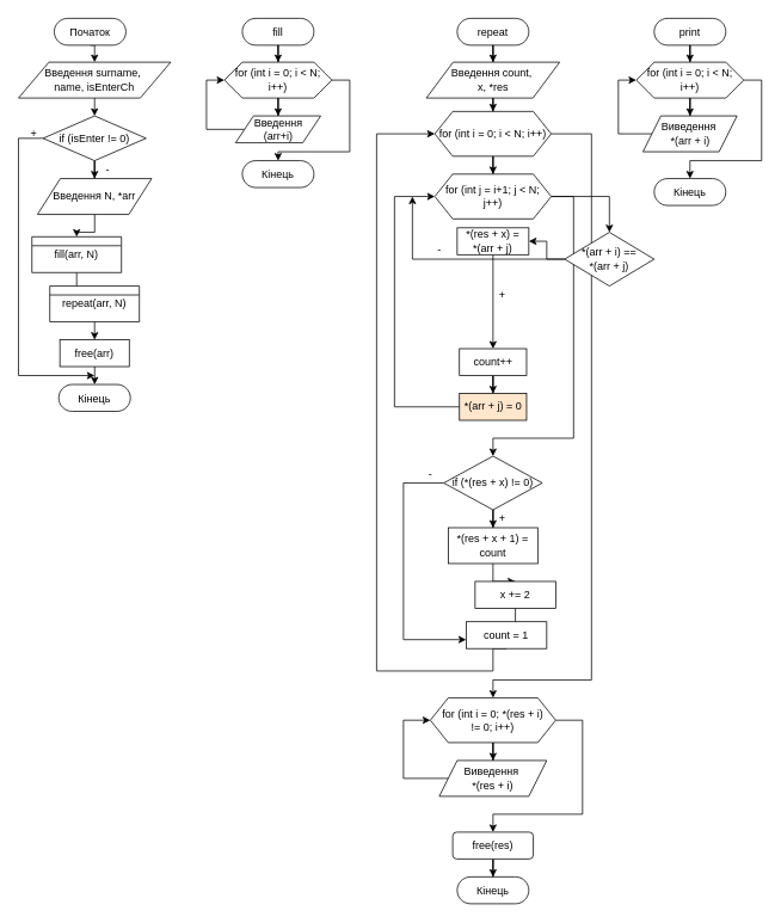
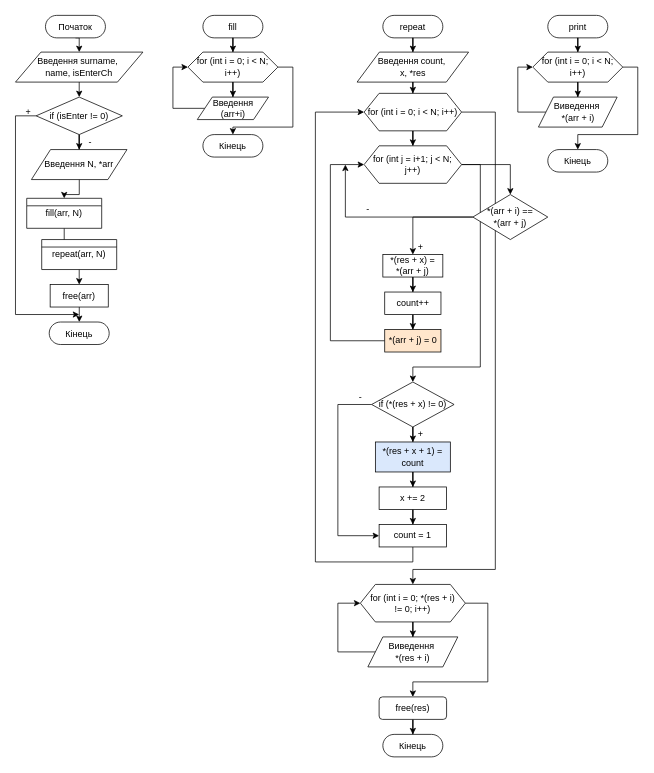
  <mxCell id="0" />
  <mxCell id="1" parent="0" />
  <mxCell id="2" value="" style="edgeStyle=orthogonalEdgeStyle;rounded=0;orthogonalLoop=1;jettySize=auto;exitX=0.5;exitY=0.5;exitDx=0;exitDy=15;exitPerimeter=0;entryX=0.5;entryY=0;entryDx=0;entryDy=0;" edge="1" parent="1" source="3" target="5"><mxGeometry relative="1" as="geometry" /></mxCell>
  <mxCell id="3" value="Початок" style="dashed=0;whitespace=wrap;shape=mxgraph.dfd.start;" vertex="1" parent="1"><mxGeometry x="60" y="20" width="80" height="30" as="geometry" /></mxCell>
  <mxCell id="4" value="" style="edgeStyle=orthogonalEdgeStyle;rounded=0;orthogonalLoop=1;jettySize=auto;exitX=0.5;exitY=1;exitDx=0;exitDy=0;entryX=0.5;entryY=0;entryDx=0;entryDy=0;" edge="1" parent="1" source="5" target="8"><mxGeometry relative="1" as="geometry" /></mxCell>
  <mxCell id="5" value="Введення surname, &#10;name, isEnterCh" style="shape=parallelogram;perimeter=parallelogramPerimeter;whiteSpace=wrap;dashed=0;" vertex="1" parent="1"><mxGeometry x="20" y="69" width="170" height="40" as="geometry" /></mxCell>
  <mxCell id="6" value="" style="edgeStyle=orthogonalEdgeStyle;rounded=0;orthogonalLoop=1;jettySize=auto;entryX=0.5;entryY=0;entryDx=0;entryDy=0;" edge="1" parent="1" source="8" target="10"><mxGeometry relative="1" as="geometry"><mxPoint x="105" y="199" as="targetPoint" /></mxGeometry></mxCell>
  <mxCell id="7" value="" style="edgeStyle=orthogonalEdgeStyle;rounded=0;orthogonalLoop=1;jettySize=auto;" edge="1" parent="1" source="8"><mxGeometry relative="1" as="geometry"><mxPoint x="105" y="419" as="targetPoint" /><Array as="points"><mxPoint x="20" y="154" /></Array></mxGeometry></mxCell>
  <mxCell id="8" value="if (isEnter != 0)" style="shape=rhombus;dashed=0;whitespace=wrap;perimeter=rhombusPerimeter;" vertex="1" parent="1"><mxGeometry x="47.5" y="129" width="115" height="50" as="geometry" /></mxCell>
  <mxCell id="9" value="" style="edgeStyle=orthogonalEdgeStyle;rounded=0;orthogonalLoop=1;jettySize=auto;entryX=0.5;entryY=0;entryDx=0;entryDy=0;" edge="1" parent="1" source="10" target="12"><mxGeometry relative="1" as="geometry"><mxPoint x="105" y="259" as="targetPoint" /></mxGeometry></mxCell>
  <mxCell id="10" value="Введення N, *arr" style="shape=parallelogram;perimeter=parallelogramPerimeter;whiteSpace=wrap;dashed=0;" vertex="1" parent="1"><mxGeometry x="41.25" y="199" width="127.5" height="40" as="geometry" /></mxCell>
  <mxCell id="11" value="" style="edgeStyle=orthogonalEdgeStyle;rounded=0;orthogonalLoop=1;jettySize=auto;" edge="1" parent="1" source="12" target="14"><mxGeometry relative="1" as="geometry"><mxPoint x="105" y="319" as="targetPoint" /></mxGeometry></mxCell>
  <mxCell id="12" value="&#10;&#10;fill(arr, N)" style="swimlane;fontStyle=0;childLayout=stackLayout;horizontal=1;startSize=10;fillColor=#ffffff;horizontalStack=0;resizeParent=1;resizeParentMax=0;resizeLast=0;collapsible=0;marginBottom=0;swimlaneFillColor=#ffffff;" vertex="1" parent="1"><mxGeometry x="35" y="264" width="100" height="40" as="geometry" /></mxCell>
  <mxCell id="13" value="" style="edgeStyle=orthogonalEdgeStyle;rounded=0;orthogonalLoop=1;jettySize=auto;" edge="1" parent="1" source="14" target="16"><mxGeometry relative="1" as="geometry"><mxPoint x="105" y="379" as="targetPoint" /></mxGeometry></mxCell>
  <mxCell id="14" value="&#10;&#10;repeat(arr, N)" style="swimlane;fontStyle=0;childLayout=stackLayout;horizontal=1;startSize=10;fillColor=#ffffff;horizontalStack=0;resizeParent=1;resizeParentMax=0;resizeLast=0;collapsible=0;marginBottom=0;swimlaneFillColor=#ffffff;" vertex="1" parent="1"><mxGeometry x="55" y="319" width="100" height="40" as="geometry" /></mxCell>
  <mxCell id="15" value="" style="edgeStyle=orthogonalEdgeStyle;rounded=0;orthogonalLoop=1;jettySize=auto;" edge="1" parent="1" source="16" target="17"><mxGeometry relative="1" as="geometry"><mxPoint x="105" y="429" as="targetPoint" /></mxGeometry></mxCell>
  <mxCell id="16" value="free(arr)" style="dashed=0;whitespace=wrap;" vertex="1" parent="1"><mxGeometry x="66.25" y="379" width="77.5" height="30" as="geometry" /></mxCell>
  <mxCell id="17" value="Кінець" style="dashed=0;whitespace=wrap;shape=mxgraph.dfd.start;" vertex="1" parent="1"><mxGeometry x="65" y="429" width="80" height="30" as="geometry" /></mxCell>
  <mxCell id="18" value="-" style="text;align=center;verticalAlign=middle;resizable=0;points=[];autosize=1;" vertex="1" parent="1"><mxGeometry x="110" y="179" width="20" height="20" as="geometry" /></mxCell>
  <mxCell id="19" value="+" style="text;align=center;verticalAlign=middle;resizable=0;points=[];autosize=1;" vertex="1" parent="1"><mxGeometry x="27.5" y="139" width="20" height="20" as="geometry" /></mxCell>
  <mxCell id="20" value="" style="edgeStyle=orthogonalEdgeStyle;rounded=0;orthogonalLoop=1;jettySize=auto;" edge="1" parent="1" source="21" target="24"><mxGeometry relative="1" as="geometry"><mxPoint x="310" y="70" as="targetPoint" /></mxGeometry></mxCell>
  <mxCell id="21" value="fill" style="dashed=0;whitespace=wrap;shape=mxgraph.dfd.start;" vertex="1" parent="1"><mxGeometry x="270" y="20" width="80" height="30" as="geometry" /></mxCell>
  <mxCell id="22" value="" style="edgeStyle=orthogonalEdgeStyle;rounded=0;orthogonalLoop=1;jettySize=auto;" edge="1" parent="1" source="24" target="26"><mxGeometry relative="1" as="geometry"><mxPoint x="310" y="139" as="targetPoint" /></mxGeometry></mxCell>
  <mxCell id="23" value="" style="edgeStyle=orthogonalEdgeStyle;rounded=0;orthogonalLoop=1;jettySize=auto;entryX=0.5;entryY=0.5;entryDx=0;entryDy=-15;entryPerimeter=0;" edge="1" parent="1" source="24" target="27"><mxGeometry relative="1" as="geometry"><mxPoint x="390" y="169" as="targetPoint" /><Array as="points"><mxPoint x="390" y="89" /><mxPoint x="390" y="169" /><mxPoint x="310" y="169" /></Array></mxGeometry></mxCell>
  <mxCell id="24" value="for (int i = 0; i &lt; N; i++)" style="shape=hexagon;perimeter=hexagonPerimeter2;whiteSpace=wrap;fixedSize=1;" vertex="1" parent="1"><mxGeometry x="250" y="69" width="120" height="40" as="geometry" /></mxCell>
  <mxCell id="25" value="" style="edgeStyle=orthogonalEdgeStyle;rounded=0;orthogonalLoop=1;jettySize=auto;entryX=0;entryY=0.5;entryDx=0;entryDy=0;" edge="1" parent="1" source="26" target="24"><mxGeometry relative="1" as="geometry"><mxPoint x="230" y="89" as="targetPoint" /><Array as="points"><mxPoint x="230" y="144" /><mxPoint x="230" y="89" /></Array></mxGeometry></mxCell>
  <mxCell id="26" value="Введення &#10;(arr+i)" style="shape=parallelogram;perimeter=parallelogramPerimeter;whiteSpace=wrap;fixedSize=1;" vertex="1" parent="1"><mxGeometry x="262.5" y="129" width="95" height="30" as="geometry" /></mxCell>
  <mxCell id="27" value="Кінець" style="dashed=0;whitespace=wrap;shape=mxgraph.dfd.start;" vertex="1" parent="1"><mxGeometry x="270" y="179" width="80" height="30" as="geometry" /></mxCell>
  <mxCell id="28" value="" style="edgeStyle=orthogonalEdgeStyle;rounded=0;orthogonalLoop=1;jettySize=auto;entryX=0.5;entryY=0;entryDx=0;entryDy=0;" edge="1" parent="1" source="29" target="31"><mxGeometry relative="1" as="geometry"><mxPoint x="550" y="69" as="targetPoint" /></mxGeometry></mxCell>
  <mxCell id="29" value="repeat" style="dashed=0;whitespace=wrap;shape=mxgraph.dfd.start;" vertex="1" parent="1"><mxGeometry x="510" y="20" width="80" height="30" as="geometry" /></mxCell>
  <mxCell id="30" value="" style="edgeStyle=orthogonalEdgeStyle;rounded=0;orthogonalLoop=1;jettySize=auto;" edge="1" parent="1" source="31" target="34"><mxGeometry relative="1" as="geometry"><mxPoint x="550.005" y="129" as="targetPoint" /></mxGeometry></mxCell>
  <mxCell id="31" value="Введення count, &#10;x, *res" style="shape=parallelogram;perimeter=parallelogramPerimeter;whiteSpace=wrap;dashed=0;" vertex="1" parent="1"><mxGeometry x="475.63" y="69" width="148.75" height="40" as="geometry" /></mxCell>
  <mxCell id="32" value="" style="edgeStyle=orthogonalEdgeStyle;rounded=0;orthogonalLoop=1;jettySize=auto;entryX=0.5;entryY=0;entryDx=0;entryDy=0;" edge="1" parent="1" source="34" target="37"><mxGeometry relative="1" as="geometry"><mxPoint x="550" y="189" as="targetPoint" /></mxGeometry></mxCell>
  <mxCell id="33" style="edgeStyle=orthogonalEdgeStyle;rounded=0;orthogonalLoop=1;jettySize=auto;html=0;" edge="1" parent="1" source="34" target="64"><mxGeometry relative="1" as="geometry"><mxPoint x="550" y="779" as="targetPoint" /><Array as="points"><mxPoint x="660" y="149" /><mxPoint x="660" y="759" /><mxPoint x="550" y="759" /></Array></mxGeometry></mxCell>
  <mxCell id="34" value="for (int i = 0; i &lt; N; i++)" style="shape=hexagon;perimeter=hexagonPerimeter2;whiteSpace=wrap;fixedSize=1;" vertex="1" parent="1"><mxGeometry x="485" y="124" width="130" height="50" as="geometry" /></mxCell>
  <mxCell id="35" value="" style="edgeStyle=orthogonalEdgeStyle;rounded=0;orthogonalLoop=1;jettySize=auto;" edge="1" parent="1" source="37" target="40"><mxGeometry relative="1" as="geometry"><mxPoint x="550" y="259" as="targetPoint" /></mxGeometry></mxCell>
  <mxCell id="36" style="edgeStyle=orthogonalEdgeStyle;rounded=0;orthogonalLoop=1;jettySize=auto;html=0;" edge="1" parent="1" source="37" target="51"><mxGeometry relative="1" as="geometry"><mxPoint x="550" y="509" as="targetPoint" /><Array as="points"><mxPoint x="640" y="219" /><mxPoint x="640" y="489" /><mxPoint x="550" y="489" /></Array></mxGeometry></mxCell>
  <mxCell id="37" value="for (int j = i+1; j &lt; N; j++)" style="shape=hexagon;perimeter=hexagonPerimeter2;whiteSpace=wrap;fixedSize=1;" vertex="1" parent="1"><mxGeometry x="485" y="194" width="130" height="50" as="geometry" /></mxCell>
  <mxCell id="38" value="" style="edgeStyle=orthogonalEdgeStyle;rounded=0;orthogonalLoop=1;jettySize=auto;" edge="1" parent="1" source="40" target="42"><mxGeometry relative="1" as="geometry"><mxPoint x="550" y="339" as="targetPoint" /></mxGeometry></mxCell>
  <mxCell id="39" style="edgeStyle=orthogonalEdgeStyle;rounded=0;orthogonalLoop=1;jettySize=auto;html=0;" edge="1" parent="1" source="40"><mxGeometry relative="1" as="geometry"><mxPoint x="460" y="219" as="targetPoint" /><Array as="points"><mxPoint x="460" y="289" /><mxPoint x="460" y="289" /></Array></mxGeometry></mxCell>
  <mxCell id="40" value="*(arr + i) == &#10;*(arr + j)" style="rhombus;whiteSpace=wrap;" vertex="1" parent="1"><mxGeometry x="630" y="259" width="100" height="60" as="geometry" /></mxCell>
  <mxCell id="41" value="" style="edgeStyle=orthogonalEdgeStyle;rounded=0;orthogonalLoop=1;jettySize=auto;entryX=0.5;entryY=0;entryDx=0;entryDy=0;" edge="1" parent="1" source="42" target="44"><mxGeometry relative="1" as="geometry" /></mxCell>
- <mxCell id="42" value="*(res + x) = &#10;*(arr + j)" style="rounded=0;whiteSpace=wrap;" vertex="1" parent="1"><mxGeometry x="510" y="254" width="80" height="30" as="geometry" /></mxCell>
+ <mxCell id="42" value="*(res + x) = &#10;*(arr + j)" style="rounded=0;whiteSpace=wrap;" vertex="1" parent="1"><mxGeometry x="510" y="339" width="80" height="30" as="geometry" /></mxCell>
  <mxCell id="43" value="" style="edgeStyle=orthogonalEdgeStyle;rounded=0;orthogonalLoop=1;jettySize=auto;entryX=0.5;entryY=0;entryDx=0;entryDy=0;" edge="1" parent="1" source="44" target="46"><mxGeometry relative="1" as="geometry" /></mxCell>
  <mxCell id="44" value="count++" style="rounded=0;whiteSpace=wrap;" vertex="1" parent="1"><mxGeometry x="512.5" y="389" width="75" height="30" as="geometry" /></mxCell>
  <mxCell id="45" style="edgeStyle=orthogonalEdgeStyle;rounded=0;orthogonalLoop=1;jettySize=auto;html=0;exitX=0;exitY=0.5;exitDx=0;exitDy=0;entryX=0;entryY=0.5;entryDx=0;entryDy=0;" edge="1" parent="1" source="46" target="37"><mxGeometry relative="1" as="geometry"><mxPoint x="430" y="209" as="targetPoint" /><Array as="points"><mxPoint x="440" y="454" /><mxPoint x="440" y="219" /></Array></mxGeometry></mxCell>
  <mxCell id="46" value="*(arr + j) = 0" style="rounded=0;whiteSpace=wrap;fillColor=#ffe6cc;" vertex="1" parent="1"><mxGeometry x="512.5" y="439" width="75" height="30" as="geometry" /></mxCell>
  <mxCell id="47" value="+&lt;br&gt;" style="text;html=1;align=center;verticalAlign=middle;resizable=0;points=[];autosize=1;" vertex="1" parent="1"><mxGeometry x="550" y="319" width="20" height="20" as="geometry" /></mxCell>
  <mxCell id="48" value="-" style="text;html=1;align=center;verticalAlign=middle;resizable=0;points=[];autosize=1;" vertex="1" parent="1"><mxGeometry x="480" y="269" width="20" height="20" as="geometry" /></mxCell>
  <mxCell id="49" style="edgeStyle=orthogonalEdgeStyle;rounded=0;orthogonalLoop=1;jettySize=auto;html=0;" edge="1" parent="1" source="51" target="53"><mxGeometry relative="1" as="geometry"><mxPoint x="550.005" y="589" as="targetPoint" /></mxGeometry></mxCell>
  <mxCell id="50" style="edgeStyle=orthogonalEdgeStyle;rounded=0;orthogonalLoop=1;jettySize=auto;html=0;" edge="1" parent="1" source="51" target="57"><mxGeometry relative="1" as="geometry"><mxPoint x="450" y="719" as="targetPoint" /><Array as="points"><mxPoint x="450" y="539" /><mxPoint x="450" y="714" /></Array></mxGeometry></mxCell>
  <mxCell id="51" value="if (*(res + x) != 0)" style="rhombus;whiteSpace=wrap;" vertex="1" parent="1"><mxGeometry x="495.01" y="509" width="109.99" height="60" as="geometry" /></mxCell>
  <mxCell id="52" style="edgeStyle=orthogonalEdgeStyle;rounded=0;orthogonalLoop=1;jettySize=auto;html=0;entryX=0.5;entryY=0;entryDx=0;entryDy=0;" edge="1" parent="1" source="53" target="55"><mxGeometry relative="1" as="geometry"><mxPoint x="550" y="649" as="targetPoint" /></mxGeometry></mxCell>
- <mxCell id="53" value="*(res + x + 1) = count" style="rounded=0;whiteSpace=wrap;" vertex="1" parent="1"><mxGeometry x="500" y="589" width="100" height="40" as="geometry" /></mxCell>
+ <mxCell id="53" value="*(res + x + 1) = count" style="rounded=0;whiteSpace=wrap;fillColor=#dae8fc;" vertex="1" parent="1"><mxGeometry x="500" y="589" width="100" height="40" as="geometry" /></mxCell>
  <mxCell id="54" style="edgeStyle=orthogonalEdgeStyle;rounded=0;orthogonalLoop=1;jettySize=auto;html=0;" edge="1" parent="1" source="55" target="57"><mxGeometry relative="1" as="geometry"><mxPoint x="550" y="709" as="targetPoint" /></mxGeometry></mxCell>
- <mxCell id="55" value="x += 2" style="rounded=0;whiteSpace=wrap;" vertex="1" parent="1"><mxGeometry x="530.01" y="649" width="90" height="30" as="geometry" /></mxCell>
+ <mxCell id="55" value="x += 2" style="rounded=0;whiteSpace=wrap;" vertex="1" parent="1"><mxGeometry x="505.01" y="649" width="90" height="30" as="geometry" /></mxCell>
  <mxCell id="56" style="edgeStyle=orthogonalEdgeStyle;rounded=0;orthogonalLoop=1;jettySize=auto;html=0;exitX=0.5;exitY=1;exitDx=0;exitDy=0;entryX=0;entryY=0.5;entryDx=0;entryDy=0;" edge="1" parent="1" source="57" target="34"><mxGeometry relative="1" as="geometry"><mxPoint x="420" y="149" as="targetPoint" /><Array as="points"><mxPoint x="550" y="749" /><mxPoint x="420" y="749" /><mxPoint x="420" y="149" /></Array></mxGeometry></mxCell>
- <mxCell id="57" value="count = 1" style="rounded=0;whiteSpace=wrap;" vertex="1" parent="1"><mxGeometry x="520.01" y="694" width="90" height="30" as="geometry" /></mxCell>
+ <mxCell id="57" value="count = 1" style="rounded=0;whiteSpace=wrap;" vertex="1" parent="1"><mxGeometry x="505.01" y="699" width="90" height="30" as="geometry" /></mxCell>
  <mxCell id="58" value="+" style="text;html=1;align=center;verticalAlign=middle;resizable=0;points=[];autosize=1;" vertex="1" parent="1"><mxGeometry x="550" y="569" width="20" height="20" as="geometry" /></mxCell>
  <mxCell id="59" value="-" style="text;html=1;align=center;verticalAlign=middle;resizable=0;points=[];autosize=1;" vertex="1" parent="1"><mxGeometry x="470" y="519" width="20" height="20" as="geometry" /></mxCell>
  <mxCell id="60" style="edgeStyle=orthogonalEdgeStyle;rounded=0;orthogonalLoop=1;jettySize=auto;html=0;entryX=0;entryY=0.5;entryDx=0;entryDy=0;" edge="1" parent="1" source="61" target="64"><mxGeometry relative="1" as="geometry"><mxPoint x="440" y="809" as="targetPoint" /><Array as="points"><mxPoint x="450" y="869" /><mxPoint x="450" y="804" /></Array></mxGeometry></mxCell>
  <mxCell id="61" value="Виведення &#10;*(res + i)" style="shape=parallelogram;perimeter=parallelogramPerimeter;whiteSpace=wrap;fixedSize=1;" vertex="1" parent="1"><mxGeometry x="490.01" y="849" width="120" height="40" as="geometry" /></mxCell>
  <mxCell id="62" style="edgeStyle=orthogonalEdgeStyle;rounded=0;orthogonalLoop=1;jettySize=auto;html=0;entryX=0.5;entryY=0;entryDx=0;entryDy=0;" edge="1" parent="1" source="64" target="61"><mxGeometry relative="1" as="geometry" /></mxCell>
  <mxCell id="63" style="edgeStyle=orthogonalEdgeStyle;rounded=0;orthogonalLoop=1;jettySize=auto;html=0;" edge="1" parent="1" source="64" target="66"><mxGeometry relative="1" as="geometry"><mxPoint x="550" y="929" as="targetPoint" /><Array as="points"><mxPoint x="650" y="804" /><mxPoint x="650" y="909" /><mxPoint x="550" y="909" /></Array></mxGeometry></mxCell>
  <mxCell id="64" value="for (int i = 0; *(res + i) &#10;!= 0; i++)" style="shape=hexagon;perimeter=hexagonPerimeter2;whiteSpace=wrap;fixedSize=1;" vertex="1" parent="1"><mxGeometry x="480.02" y="779" width="139.99" height="50" as="geometry" /></mxCell>
  <mxCell id="65" style="edgeStyle=orthogonalEdgeStyle;rounded=0;orthogonalLoop=1;jettySize=auto;html=0;entryX=0.5;entryY=0.5;entryDx=0;entryDy=-15;entryPerimeter=0;" edge="1" parent="1" source="66" target="67"><mxGeometry relative="1" as="geometry"><mxPoint x="550.005" y="979" as="targetPoint" /></mxGeometry></mxCell>
  <mxCell id="66" value="free(res)" style="whiteSpace=wrap;rounded=1;" vertex="1" parent="1"><mxGeometry x="505.01" y="929" width="89.99" height="30" as="geometry" /></mxCell>
  <mxCell id="67" value="Кінець" style="dashed=0;whitespace=wrap;shape=mxgraph.dfd.start;" vertex="1" parent="1"><mxGeometry x="510" y="979" width="80" height="30" as="geometry" /></mxCell>
  <mxCell id="68" value="" style="edgeStyle=orthogonalEdgeStyle;rounded=0;orthogonalLoop=1;jettySize=auto;" edge="1" parent="1" source="69" target="72"><mxGeometry relative="1" as="geometry"><mxPoint x="770" y="70" as="targetPoint" /></mxGeometry></mxCell>
  <mxCell id="69" value="print" style="dashed=0;whitespace=wrap;shape=mxgraph.dfd.start;" vertex="1" parent="1"><mxGeometry x="730" y="20" width="80" height="30" as="geometry" /></mxCell>
  <mxCell id="70" value="" style="edgeStyle=orthogonalEdgeStyle;rounded=0;orthogonalLoop=1;jettySize=auto;" edge="1" parent="1" source="72" target="74"><mxGeometry relative="1" as="geometry"><mxPoint x="770" y="139" as="targetPoint" /></mxGeometry></mxCell>
  <mxCell id="71" value="" style="edgeStyle=orthogonalEdgeStyle;rounded=0;orthogonalLoop=1;jettySize=auto;entryX=0.5;entryY=0.5;entryDx=0;entryDy=-15;entryPerimeter=0;" edge="1" parent="1" source="72" target="75"><mxGeometry relative="1" as="geometry"><mxPoint x="850" y="169" as="targetPoint" /><Array as="points"><mxPoint x="850" y="89" /><mxPoint x="850" y="179" /><mxPoint x="770" y="179" /></Array></mxGeometry></mxCell>
  <mxCell id="72" value="for (int i = 0; i &lt; N; i++)" style="shape=hexagon;perimeter=hexagonPerimeter2;whiteSpace=wrap;fixedSize=1;" vertex="1" parent="1"><mxGeometry x="710" y="69" width="120" height="40" as="geometry" /></mxCell>
  <mxCell id="73" value="" style="edgeStyle=orthogonalEdgeStyle;rounded=0;orthogonalLoop=1;jettySize=auto;entryX=0;entryY=0.5;entryDx=0;entryDy=0;" edge="1" parent="1" source="74" target="72"><mxGeometry relative="1" as="geometry"><mxPoint x="690" y="89" as="targetPoint" /><Array as="points"><mxPoint x="690" y="149" /><mxPoint x="690" y="89" /></Array></mxGeometry></mxCell>
  <mxCell id="74" value="Виведення &#10;*(arr + i)" style="shape=parallelogram;perimeter=parallelogramPerimeter;whiteSpace=wrap;fixedSize=1;" vertex="1" parent="1"><mxGeometry x="717.5" y="129" width="105" height="40" as="geometry" /></mxCell>
  <mxCell id="75" value="Кінець" style="dashed=0;whitespace=wrap;shape=mxgraph.dfd.start;" vertex="1" parent="1"><mxGeometry x="730" y="199" width="80" height="30" as="geometry" /></mxCell>
